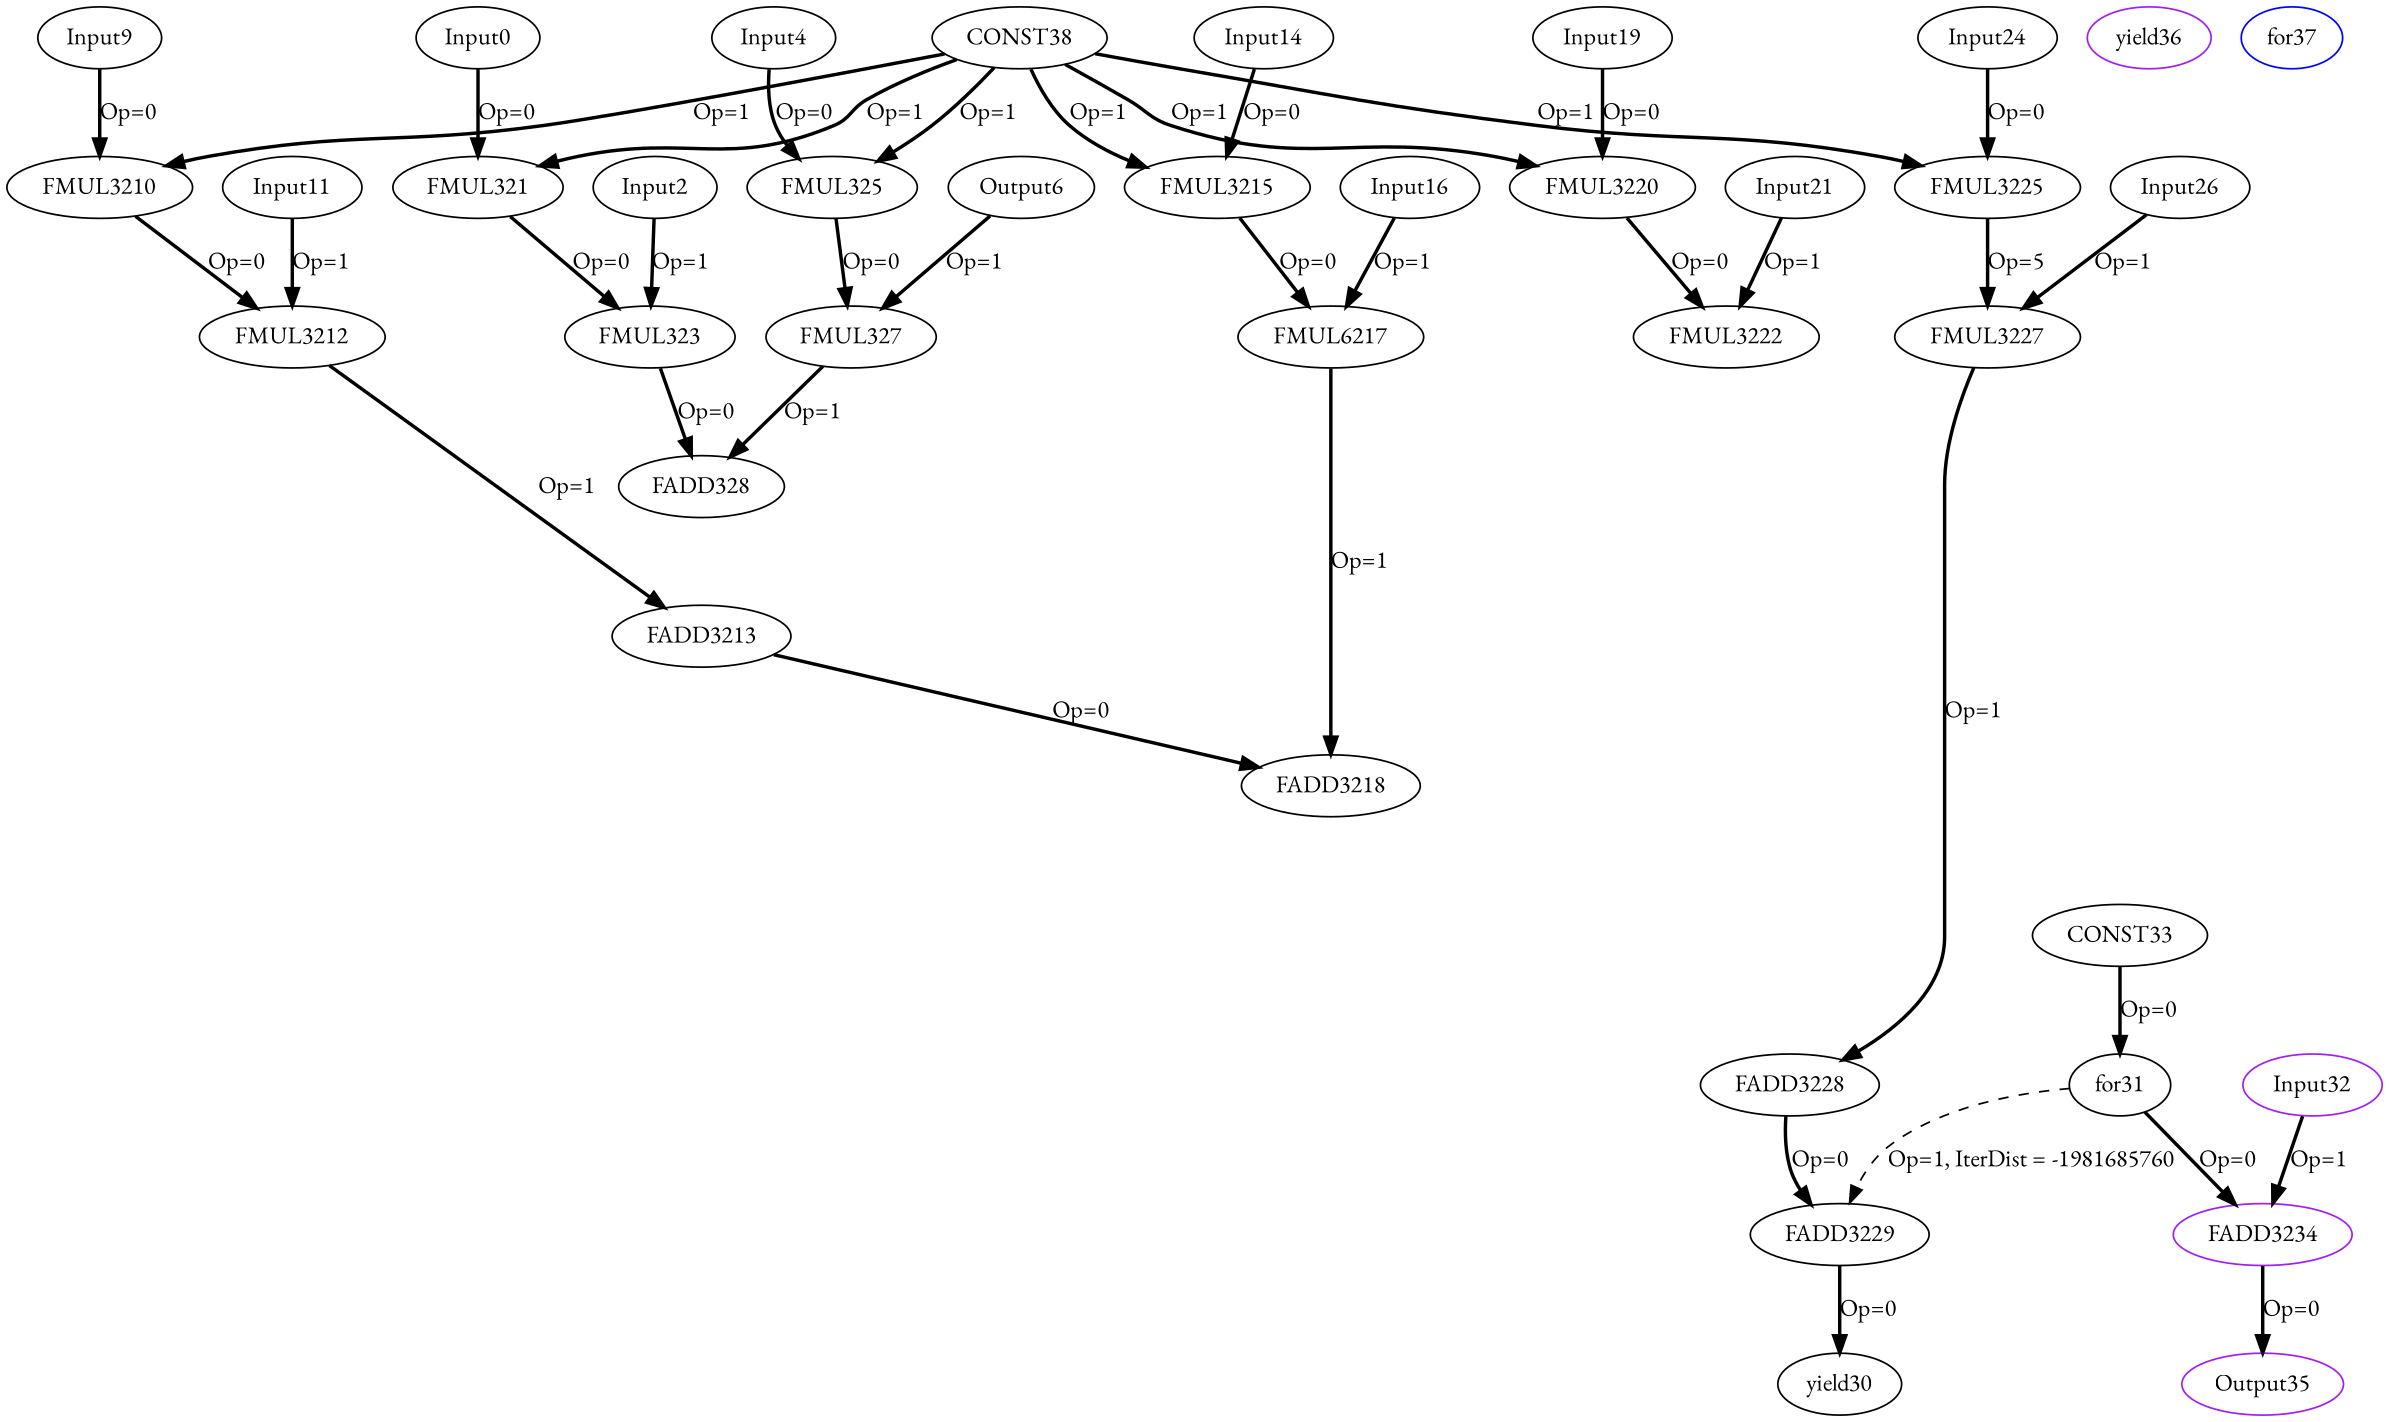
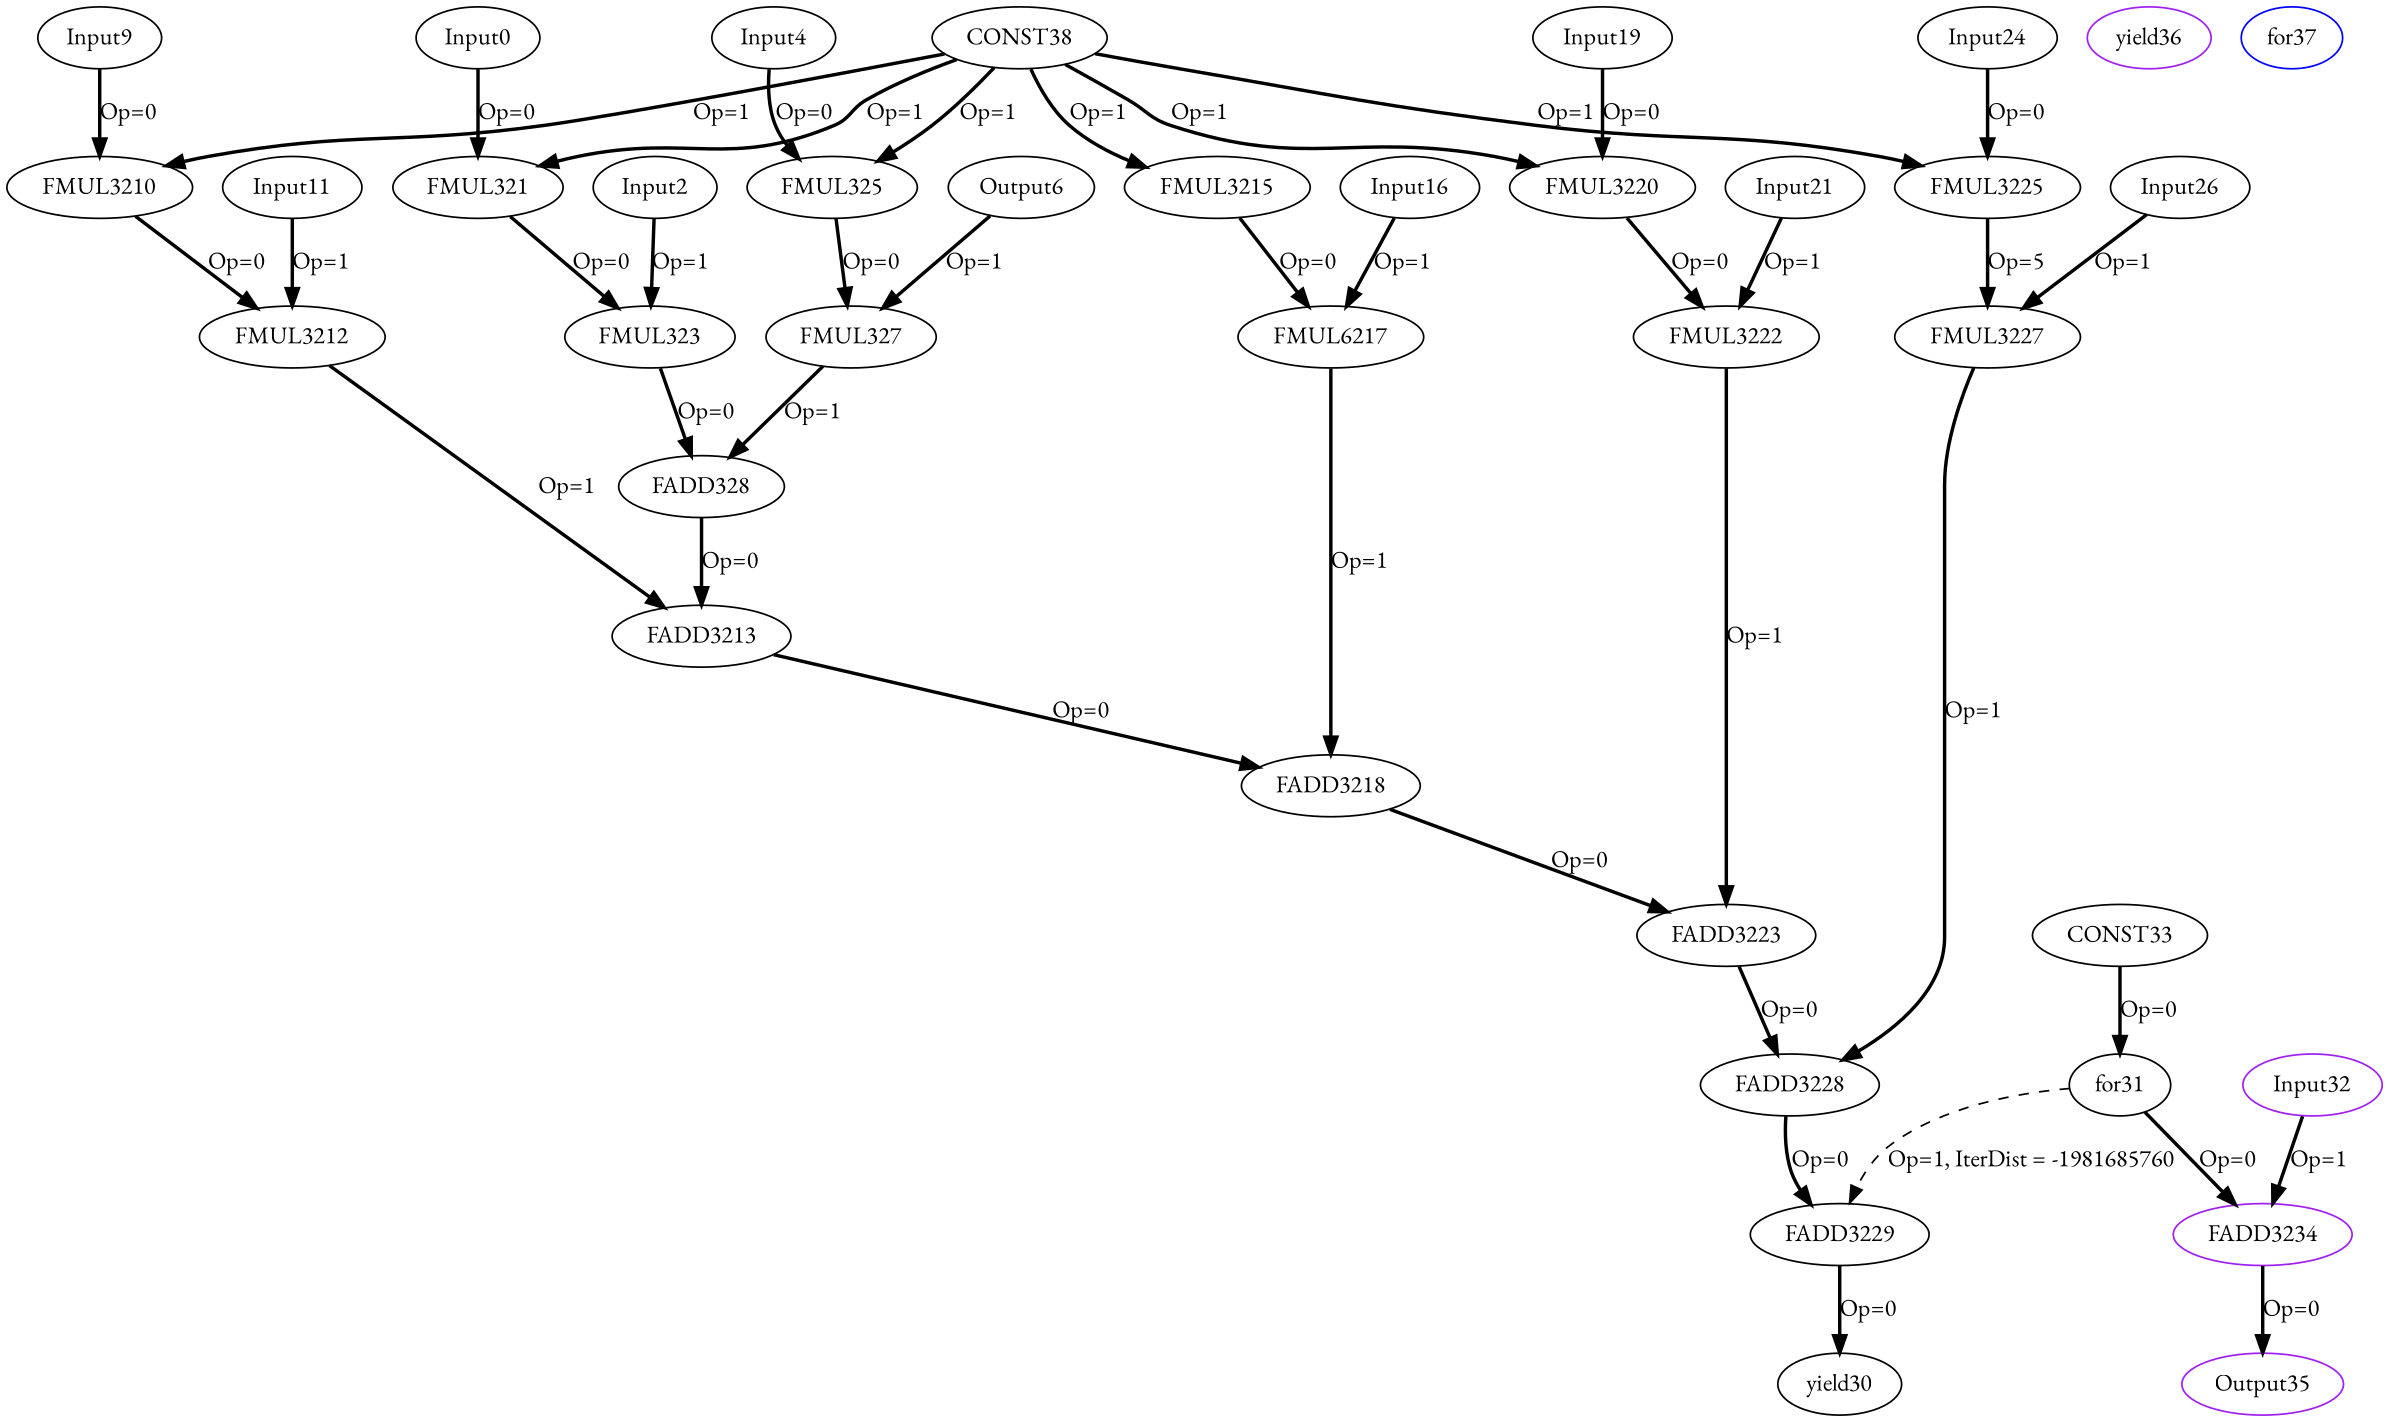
  digraph {
    fontname="EB Garamond"
    node [color=black fontname="EB Garamond" opcode=Input]
    edge [color=black fontname="EB Garamond" operand=0 style=bold]
    Input0 [offset="0,0" pattern="24,5,-96,25" ref_name=kernel_gemm_1_1]
    FMUL321 [opcode=FMUL32]
    FMUL323 [opcode=FMUL32]
    FADD328 [opcode=FADD32]
    Input2 [offset="0,0" pattern="600,5,-2396,25" ref_name=kernel_gemm_1_2]
    FADD3213 [opcode=FADD32]
    Input4 [offset="0,4" pattern="24,5,-96,25" ref_name=kernel_gemm_1_1]
    FMUL325 [opcode=FMUL32]
    FMUL327 [opcode=FMUL32]
    n10 [label=Output6 offset="0,100" pattern="600,5,-2396,25" ref_name=kernel_gemm_1_2]
    FADD3218 [opcode=FADD32]
    Input9 [offset="0,8" pattern="24,5,-96,25" ref_name=kernel_gemm_1_1]
    FMUL3210 [opcode=FMUL32]
    FMUL3212 [opcode=FMUL32]
    Input11 [offset="0,200" pattern="600,5,-2396,25" ref_name=kernel_gemm_1_2]
-   Input14 [offset="0,12" pattern="24,5,-96,25" ref_name=kernel_gemm_1_1]
+   FADD3223 [opcode=FADD32]
    FMUL3215 [opcode=FMUL32]
    n19 [label=FMUL6217 opcode=FMUL32]
    Input16 [offset="0,300" pattern="600,5,-2396,25" ref_name=kernel_gemm_1_2]
    FADD3228 [opcode=FADD32]
    Input19 [offset="0,16" pattern="24,5,-96,25" ref_name=kernel_gemm_1_1]
    FMUL3220 [opcode=FMUL32]
    FMUL3222 [opcode=FMUL32]
    Input21 [offset="0,400" pattern="600,5,-2396,25" ref_name=kernel_gemm_1_2]
    FADD3229 [opcode=FADD32]
    Input24 [offset="0,20" pattern="24,5,-96,25" ref_name=kernel_gemm_1_1]
    FMUL3225 [opcode=FMUL32]
    FMUL3227 [opcode=FMUL32]
    Input26 [offset="0,500" pattern="600,5,-2396,25" ref_name=kernel_gemm_1_2]
    yield30 [opcode=yield]
    for31 [opcode=for]
    FADD3234 [color=purple opcode=FADD32]
    Output35 [color=purple offset="0,0" opcode=Output pattern="0,5,4,25" ref_name=kernel_gemm_1_3]
    Input32 [color=purple offset="0,0" pattern="0,5,4,25" ref_name=kernel_gemm_1_0]
    CONST33 [opcode=CONST value="0x00000000"]
    yield36 [color=purple opcode=yield]
    for37 [color=blue opcode=for]
    CONST38 [opcode=CONST value="0x3FC00000"]
    Input0 -> FMUL321 [label="Op=0"]
    FMUL321 -> FMUL323 [label="Op=0"]
    FMUL323 -> FADD328 [label="Op=0"]
+   FADD328 -> FADD3213 [label="Op=0"]
    Input2 -> FMUL323 [label="Op=1" operand=1]
    FADD3213 -> FADD3218 [label="Op=0"]
    Input4 -> FMUL325 [label="Op=0"]
    FMUL325 -> FMUL327 [label="Op=0"]
    FMUL327 -> FADD328 [label="Op=1" operand=1]
    n10 -> FMUL327 [label="Op=1" operand=1]
+   FADD3218 -> FADD3223 [label="Op=0"]
    Input9 -> FMUL3210 [label="Op=0"]
    FMUL3210 -> FMUL3212 [label="Op=0"]
    FMUL3212 -> FADD3213 [label="Op=1" operand=1]
    Input11 -> FMUL3212 [label="Op=1" operand=1]
-   Input14 -> FMUL3215 [label="Op=0"]
+   FADD3223 -> FADD3228 [label="Op=0"]
    FMUL3215 -> n19 [label="Op=0"]
    n19 -> FADD3218 [label="Op=1" operand=1]
    Input16 -> n19 [label="Op=1" operand=1]
    FADD3228 -> FADD3229 [label="Op=0"]
    Input19 -> FMUL3220 [label="Op=0"]
    FMUL3220 -> FMUL3222 [label="Op=0"]
+   FMUL3222 -> FADD3223 [label="Op=1" operand=1]
    Input21 -> FMUL3222 [label="Op=1" operand=1]
    FADD3229 -> yield30 [label="Op=0"]
    Input24 -> FMUL3225 [label="Op=0"]
    FMUL3225 -> FMUL3227 [label="Op=5"]
    FMUL3227 -> FADD3228 [label="Op=1" operand=1]
    Input26 -> FMUL3227 [label="Op=1" operand=1]
    for31 -> FADD3229 [iterdist=-1981685760 label="Op=1, IterDist = -1981685760" operand=1 style=dashed]
    for31 -> FADD3234 [label="Op=0"]
    FADD3234 -> Output35 [label="Op=0"]
    Input32 -> FADD3234 [label="Op=1" operand=1]
    CONST33 -> for31 [label="Op=0"]
    CONST38 -> FMUL321 [label="Op=1" operand=1]
    CONST38 -> FMUL325 [label="Op=1" operand=1]
    CONST38 -> FMUL3210 [label="Op=1" operand=1]
    CONST38 -> FMUL3215 [label="Op=1" operand=1]
    CONST38 -> FMUL3220 [label="Op=1" operand=1]
    CONST38 -> FMUL3225 [label="Op=1" operand=1]
  }
